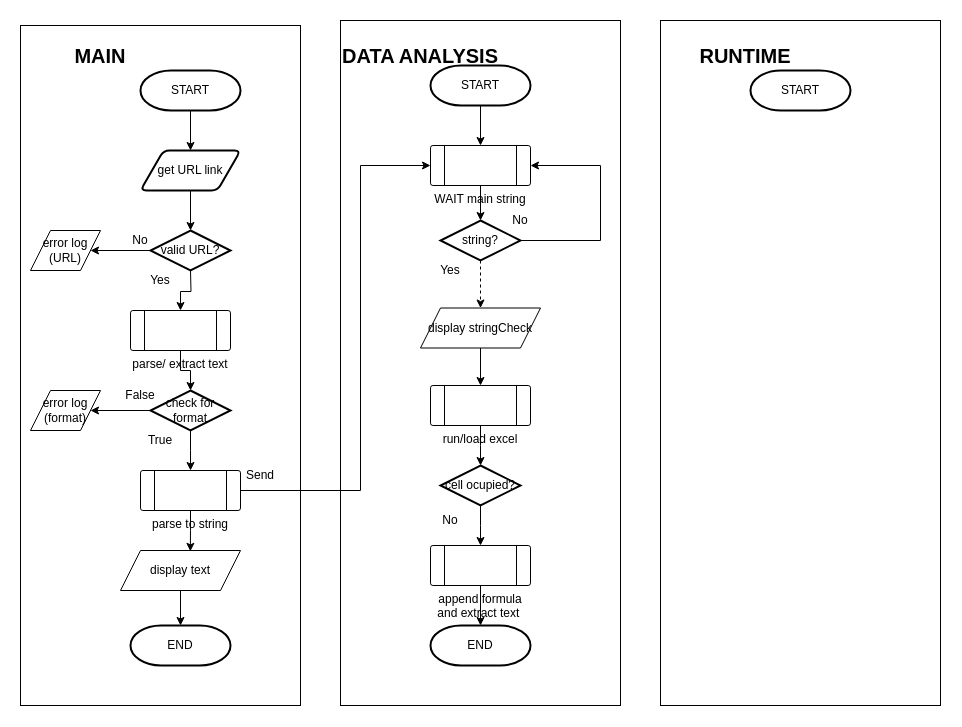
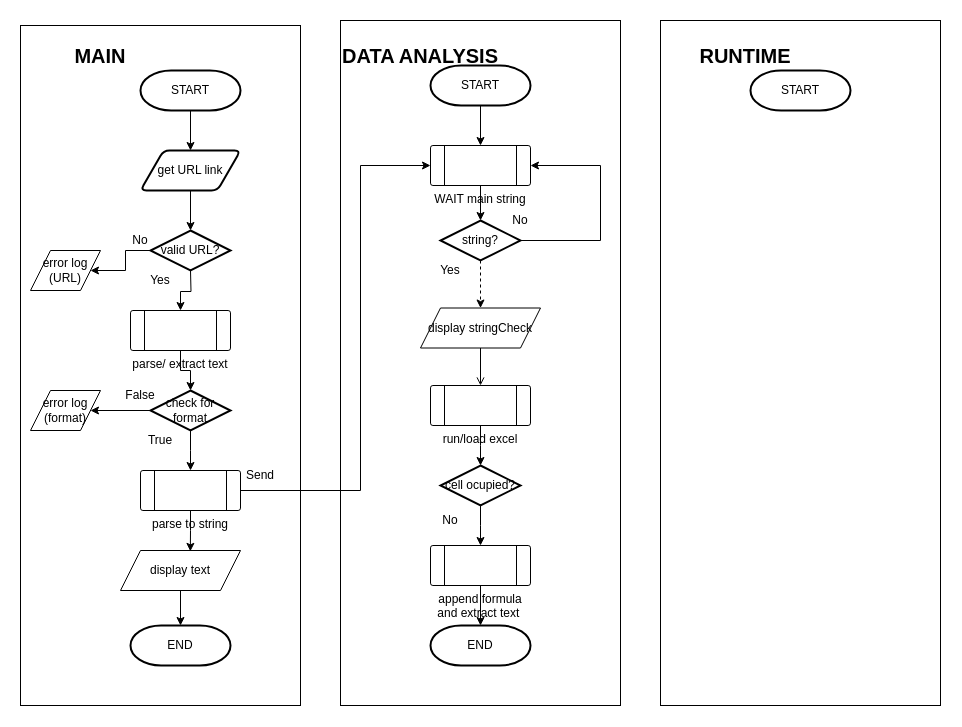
  <mxCell id="0" />
  <mxCell id="1" parent="0" />
  <mxCell id="2" value="" style="rounded=0;whiteSpace=wrap;html=1;" vertex="1" parent="1"><mxGeometry x="660" y="20" width="280" height="685" as="geometry" /></mxCell>
  <mxCell id="3" value="" style="rounded=0;whiteSpace=wrap;html=1;" vertex="1" parent="1"><mxGeometry x="340" y="20" width="280" height="685" as="geometry" /></mxCell>
  <mxCell id="4" value="" style="rounded=0;whiteSpace=wrap;html=1;" vertex="1" parent="1"><mxGeometry x="20" y="25" width="280" height="680" as="geometry" /></mxCell>
  <mxCell id="5" style="edgeStyle=orthogonalEdgeStyle;rounded=0;orthogonalLoop=1;jettySize=auto;html=1;entryX=0.5;entryY=0;entryDx=0;entryDy=0;" edge="1" parent="1" source="6" target="9"><mxGeometry relative="1" as="geometry" /></mxCell>
  <mxCell id="6" value="START" style="strokeWidth=2;html=1;shape=mxgraph.flowchart.terminator;whiteSpace=wrap;" vertex="1" parent="1"><mxGeometry x="140" y="70" width="100" height="40" as="geometry" /></mxCell>
  <mxCell id="7" style="edgeStyle=orthogonalEdgeStyle;rounded=0;orthogonalLoop=1;jettySize=auto;html=1;entryX=0.5;entryY=0;entryDx=0;entryDy=0;" edge="1" parent="1" target="11"><mxGeometry relative="1" as="geometry"><mxPoint x="190" y="270" as="sourcePoint" /></mxGeometry></mxCell>
  <mxCell id="8" style="edgeStyle=orthogonalEdgeStyle;rounded=0;orthogonalLoop=1;jettySize=auto;html=1;entryX=0.5;entryY=0;entryDx=0;entryDy=0;entryPerimeter=0;" edge="1" parent="1" source="9" target="14"><mxGeometry relative="1" as="geometry" /></mxCell>
  <mxCell id="9" value="get URL link" style="shape=parallelogram;html=1;strokeWidth=2;perimeter=parallelogramPerimeter;whiteSpace=wrap;rounded=1;arcSize=12;size=0.23;" vertex="1" parent="1"><mxGeometry x="140" y="150" width="100" height="40" as="geometry" /></mxCell>
  <mxCell id="10" style="edgeStyle=orthogonalEdgeStyle;rounded=0;orthogonalLoop=1;jettySize=auto;html=1;entryX=0.5;entryY=0;entryDx=0;entryDy=0;entryPerimeter=0;" edge="1" parent="1" source="11" target="20"><mxGeometry relative="1" as="geometry" /></mxCell>
  <mxCell id="11" value="parse/ extract text" style="verticalLabelPosition=bottom;verticalAlign=top;html=1;shape=process;whiteSpace=wrap;rounded=1;size=0.14;arcSize=6;" vertex="1" parent="1"><mxGeometry x="130" y="310" width="100" height="40" as="geometry" /></mxCell>
  <mxCell id="12" value="&lt;b&gt;&lt;font style=&quot;font-size: 20px&quot;&gt;MAIN&lt;/font&gt;&lt;/b&gt;" style="text;html=1;strokeColor=none;fillColor=none;align=center;verticalAlign=middle;whiteSpace=wrap;rounded=0;" vertex="1" parent="1"><mxGeometry x="70" y="40" width="60" height="30" as="geometry" /></mxCell>
  <mxCell id="13" style="edgeStyle=orthogonalEdgeStyle;rounded=0;orthogonalLoop=1;jettySize=auto;html=1;entryX=1;entryY=0.5;entryDx=0;entryDy=0;" edge="1" parent="1" source="14" target="15"><mxGeometry relative="1" as="geometry"><mxPoint x="110" y="250" as="targetPoint" /></mxGeometry></mxCell>
  <mxCell id="14" value="valid URL?" style="strokeWidth=2;html=1;shape=mxgraph.flowchart.decision;whiteSpace=wrap;" vertex="1" parent="1"><mxGeometry x="150" y="230" width="80" height="40" as="geometry" /></mxCell>
- <mxCell id="15" value="error log&lt;br&gt;(URL)" style="shape=parallelogram;perimeter=parallelogramPerimeter;whiteSpace=wrap;html=1;fixedSize=1;" vertex="1" parent="1"><mxGeometry x="30" y="230" width="70" height="40" as="geometry" /></mxCell>
+ <mxCell id="15" value="error log&lt;br&gt;(URL)" style="shape=parallelogram;perimeter=parallelogramPerimeter;whiteSpace=wrap;html=1;fixedSize=1;" vertex="1" parent="1"><mxGeometry x="30" y="250" width="70" height="40" as="geometry" /></mxCell>
  <mxCell id="16" value="No" style="text;html=1;strokeColor=none;fillColor=none;align=center;verticalAlign=middle;whiteSpace=wrap;rounded=0;" vertex="1" parent="1"><mxGeometry x="120" y="230" width="40" height="20" as="geometry" /></mxCell>
  <mxCell id="17" value="Yes" style="text;html=1;strokeColor=none;fillColor=none;align=center;verticalAlign=middle;whiteSpace=wrap;rounded=0;" vertex="1" parent="1"><mxGeometry x="140" y="270" width="40" height="20" as="geometry" /></mxCell>
  <mxCell id="18" style="edgeStyle=orthogonalEdgeStyle;rounded=0;orthogonalLoop=1;jettySize=auto;html=1;entryX=0.5;entryY=0;entryDx=0;entryDy=0;" edge="1" parent="1" source="20"><mxGeometry relative="1" as="geometry"><mxPoint x="190" y="470" as="targetPoint" /></mxGeometry></mxCell>
  <mxCell id="19" style="edgeStyle=orthogonalEdgeStyle;rounded=0;orthogonalLoop=1;jettySize=auto;html=1;" edge="1" parent="1" source="20" target="22"><mxGeometry relative="1" as="geometry" /></mxCell>
  <mxCell id="20" value="check for format" style="strokeWidth=2;html=1;shape=mxgraph.flowchart.decision;whiteSpace=wrap;" vertex="1" parent="1"><mxGeometry x="150" y="390" width="80" height="40" as="geometry" /></mxCell>
  <mxCell id="21" value="True" style="text;html=1;strokeColor=none;fillColor=none;align=center;verticalAlign=middle;whiteSpace=wrap;rounded=0;" vertex="1" parent="1"><mxGeometry x="140" y="430" width="40" height="20" as="geometry" /></mxCell>
  <mxCell id="22" value="error log&lt;br&gt;(format)" style="shape=parallelogram;perimeter=parallelogramPerimeter;whiteSpace=wrap;html=1;fixedSize=1;" vertex="1" parent="1"><mxGeometry x="30" y="390" width="70" height="40" as="geometry" /></mxCell>
  <mxCell id="23" style="edgeStyle=orthogonalEdgeStyle;rounded=0;orthogonalLoop=1;jettySize=auto;html=1;entryX=0.5;entryY=0;entryDx=0;entryDy=0;entryPerimeter=0;" edge="1" parent="1" source="24" target="43"><mxGeometry relative="1" as="geometry" /></mxCell>
  <mxCell id="24" value="display text" style="shape=parallelogram;perimeter=parallelogramPerimeter;whiteSpace=wrap;html=1;fixedSize=1;" vertex="1" parent="1"><mxGeometry x="120" y="550" width="120" height="40" as="geometry" /></mxCell>
  <mxCell id="25" style="edgeStyle=orthogonalEdgeStyle;rounded=0;orthogonalLoop=1;jettySize=auto;html=1;entryX=0.582;entryY=0.021;entryDx=0;entryDy=0;entryPerimeter=0;" edge="1" parent="1" source="27" target="24"><mxGeometry relative="1" as="geometry" /></mxCell>
  <mxCell id="26" style="edgeStyle=orthogonalEdgeStyle;rounded=0;orthogonalLoop=1;jettySize=auto;html=1;entryX=0;entryY=0.5;entryDx=0;entryDy=0;" edge="1" parent="1" source="27" target="32"><mxGeometry relative="1" as="geometry"><mxPoint x="380" y="165" as="targetPoint" /><Array as="points"><mxPoint x="360" y="490" /><mxPoint x="360" y="165" /></Array></mxGeometry></mxCell>
  <mxCell id="27" value="parse to string" style="verticalLabelPosition=bottom;verticalAlign=top;html=1;shape=process;whiteSpace=wrap;rounded=1;size=0.14;arcSize=6;" vertex="1" parent="1"><mxGeometry x="140" y="470" width="100" height="40" as="geometry" /></mxCell>
  <mxCell id="28" value="&lt;b&gt;&lt;font style=&quot;font-size: 20px&quot;&gt;DATA ANALYSIS&lt;/font&gt;&lt;/b&gt;" style="text;html=1;strokeColor=none;fillColor=none;align=center;verticalAlign=middle;whiteSpace=wrap;rounded=0;" vertex="1" parent="1"><mxGeometry x="340" y="42.5" width="160" height="25" as="geometry" /></mxCell>
  <mxCell id="29" style="edgeStyle=orthogonalEdgeStyle;rounded=0;orthogonalLoop=1;jettySize=auto;html=1;entryX=0.5;entryY=0;entryDx=0;entryDy=0;" edge="1" parent="1" source="30" target="32"><mxGeometry relative="1" as="geometry" /></mxCell>
  <mxCell id="30" value="START" style="strokeWidth=2;html=1;shape=mxgraph.flowchart.terminator;whiteSpace=wrap;" vertex="1" parent="1"><mxGeometry x="430" y="65" width="100" height="40" as="geometry" /></mxCell>
  <mxCell id="31" style="edgeStyle=orthogonalEdgeStyle;rounded=0;orthogonalLoop=1;jettySize=auto;html=1;entryX=0.5;entryY=0;entryDx=0;entryDy=0;entryPerimeter=0;" edge="1" parent="1" source="32" target="35"><mxGeometry relative="1" as="geometry" /></mxCell>
  <mxCell id="32" value="WAIT main string" style="verticalLabelPosition=bottom;verticalAlign=top;html=1;shape=process;whiteSpace=wrap;rounded=1;size=0.14;arcSize=6;" vertex="1" parent="1"><mxGeometry x="430" y="145" width="100" height="40" as="geometry" /></mxCell>
  <mxCell id="33" style="edgeStyle=orthogonalEdgeStyle;rounded=0;orthogonalLoop=1;jettySize=auto;html=1;entryX=1;entryY=0.5;entryDx=0;entryDy=0;" edge="1" parent="1" source="35" target="32"><mxGeometry relative="1" as="geometry"><mxPoint x="580" y="165" as="targetPoint" /><Array as="points"><mxPoint x="600" y="240" /><mxPoint x="600" y="165" /></Array></mxGeometry></mxCell>
  <mxCell id="34" style="edgeStyle=orthogonalEdgeStyle;rounded=0;orthogonalLoop=1;jettySize=auto;html=1;dashed=1;" edge="1" parent="1" source="35" target="40"><mxGeometry relative="1" as="geometry" /></mxCell>
  <mxCell id="35" value="string?" style="strokeWidth=2;html=1;shape=mxgraph.flowchart.decision;whiteSpace=wrap;" vertex="1" parent="1"><mxGeometry x="440" y="220" width="80" height="40" as="geometry" /></mxCell>
  <mxCell id="36" value="False" style="text;html=1;strokeColor=none;fillColor=none;align=center;verticalAlign=middle;whiteSpace=wrap;rounded=0;" vertex="1" parent="1"><mxGeometry x="120" y="385" width="40" height="20" as="geometry" /></mxCell>
  <mxCell id="37" value="No" style="text;html=1;strokeColor=none;fillColor=none;align=center;verticalAlign=middle;whiteSpace=wrap;rounded=0;" vertex="1" parent="1"><mxGeometry x="500" y="210" width="40" height="20" as="geometry" /></mxCell>
  <mxCell id="38" value="Yes" style="text;html=1;strokeColor=none;fillColor=none;align=center;verticalAlign=middle;whiteSpace=wrap;rounded=0;" vertex="1" parent="1"><mxGeometry x="430" y="260" width="40" height="20" as="geometry" /></mxCell>
- <mxCell id="39" style="edgeStyle=orthogonalEdgeStyle;rounded=0;orthogonalLoop=1;jettySize=auto;html=1;entryX=0.5;entryY=0;entryDx=0;entryDy=0;" edge="1" parent="1" source="40" target="42"><mxGeometry relative="1" as="geometry" /></mxCell>
+ <mxCell id="39" style="edgeStyle=orthogonalEdgeStyle;rounded=0;orthogonalLoop=1;jettySize=auto;html=1;entryX=0.5;entryY=0;entryDx=0;entryDy=0;endArrow=open;" edge="1" parent="1" source="40" target="42"><mxGeometry relative="1" as="geometry" /></mxCell>
  <mxCell id="40" value="display stringCheck" style="shape=parallelogram;perimeter=parallelogramPerimeter;whiteSpace=wrap;html=1;fixedSize=1;" vertex="1" parent="1"><mxGeometry x="420" y="307.5" width="120" height="40" as="geometry" /></mxCell>
  <mxCell id="41" style="edgeStyle=orthogonalEdgeStyle;rounded=0;orthogonalLoop=1;jettySize=auto;html=1;entryX=0.5;entryY=0;entryDx=0;entryDy=0;entryPerimeter=0;" edge="1" parent="1" source="42"><mxGeometry relative="1" as="geometry"><mxPoint x="480" y="465" as="targetPoint" /></mxGeometry></mxCell>
  <mxCell id="42" value="run/load excel" style="verticalLabelPosition=bottom;verticalAlign=top;html=1;shape=process;whiteSpace=wrap;rounded=1;size=0.14;arcSize=6;" vertex="1" parent="1"><mxGeometry x="430" y="385" width="100" height="40" as="geometry" /></mxCell>
  <mxCell id="43" value="END" style="strokeWidth=2;html=1;shape=mxgraph.flowchart.terminator;whiteSpace=wrap;" vertex="1" parent="1"><mxGeometry x="130" y="625" width="100" height="40" as="geometry" /></mxCell>
  <mxCell id="44" value="Send" style="text;html=1;strokeColor=none;fillColor=none;align=center;verticalAlign=middle;whiteSpace=wrap;rounded=0;" vertex="1" parent="1"><mxGeometry x="240" y="465" width="40" height="20" as="geometry" /></mxCell>
  <mxCell id="45" style="edgeStyle=orthogonalEdgeStyle;rounded=0;orthogonalLoop=1;jettySize=auto;html=1;entryX=0.5;entryY=0;entryDx=0;entryDy=0;" edge="1" parent="1" source="46"><mxGeometry relative="1" as="geometry"><mxPoint x="480" y="545" as="targetPoint" /></mxGeometry></mxCell>
  <mxCell id="46" value="cell ocupied?" style="strokeWidth=2;html=1;shape=mxgraph.flowchart.decision;whiteSpace=wrap;" vertex="1" parent="1"><mxGeometry x="440" y="465" width="80" height="40" as="geometry" /></mxCell>
  <mxCell id="47" value="No" style="text;html=1;strokeColor=none;fillColor=none;align=center;verticalAlign=middle;whiteSpace=wrap;rounded=0;" vertex="1" parent="1"><mxGeometry x="430" y="510" width="40" height="20" as="geometry" /></mxCell>
  <mxCell id="48" style="edgeStyle=orthogonalEdgeStyle;rounded=0;orthogonalLoop=1;jettySize=auto;html=1;entryX=0.5;entryY=0;entryDx=0;entryDy=0;entryPerimeter=0;" edge="1" parent="1" source="49" target="50"><mxGeometry relative="1" as="geometry" /></mxCell>
  <mxCell id="49" value="append formula and extract text&amp;nbsp;" style="verticalLabelPosition=bottom;verticalAlign=top;html=1;shape=process;whiteSpace=wrap;rounded=1;size=0.14;arcSize=6;" vertex="1" parent="1"><mxGeometry x="430" y="545" width="100" height="40" as="geometry" /></mxCell>
  <mxCell id="50" value="END" style="strokeWidth=2;html=1;shape=mxgraph.flowchart.terminator;whiteSpace=wrap;" vertex="1" parent="1"><mxGeometry x="430" y="625" width="100" height="40" as="geometry" /></mxCell>
  <mxCell id="51" value="&lt;b&gt;&lt;font style=&quot;font-size: 20px&quot;&gt;RUNTIME&lt;/font&gt;&lt;/b&gt;" style="text;html=1;strokeColor=none;fillColor=none;align=center;verticalAlign=middle;whiteSpace=wrap;rounded=0;" vertex="1" parent="1"><mxGeometry x="700" y="40" width="90" height="30" as="geometry" /></mxCell>
  <mxCell id="52" value="START" style="strokeWidth=2;html=1;shape=mxgraph.flowchart.terminator;whiteSpace=wrap;" vertex="1" parent="1"><mxGeometry x="750" y="70" width="100" height="40" as="geometry" /></mxCell>
